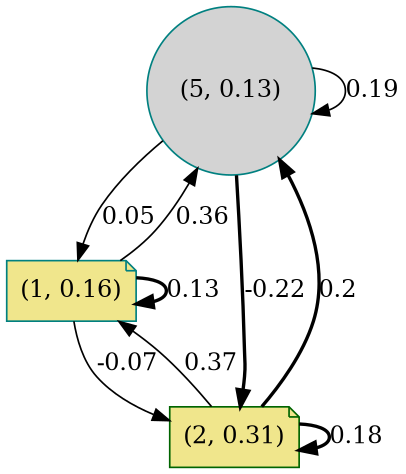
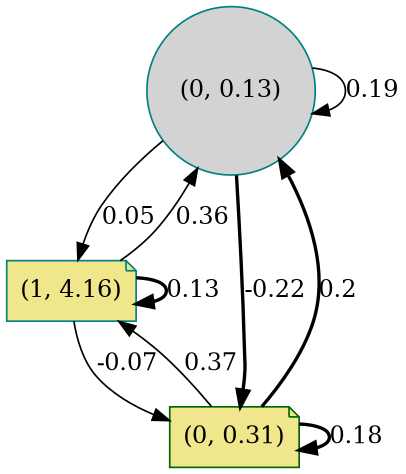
  digraph {
    node [color=teal fillcolor=khaki shape=note style=filled]
    edge [style=solid]
-   n1 [fillcolor=lightgrey label="(5, 0.13)" shape=circle]
-   n2 [label="(1, 0.16)"]
-   n3 [color=darkgreen label="(2, 0.31)"]
+   n1 [fillcolor=lightgrey label="(0, 0.13)" shape=circle]
+   n2 [label="(1, 4.16)"]
+   n3 [color=darkgreen label="(0, 0.31)"]
    n1 -> n1 [label=0.19]
    n1 -> n2 [label=0.05]
    n1 -> n3 [label=-0.22 style=bold]
    n2 -> n1 [label=0.36]
    n2 -> n2 [label=0.13 style=bold]
    n2 -> n3 [label=-0.07]
    n3 -> n1 [label=0.2 style=bold]
    n3 -> n2 [label=0.37]
    n3 -> n3 [label=0.18 style=bold]
  }
